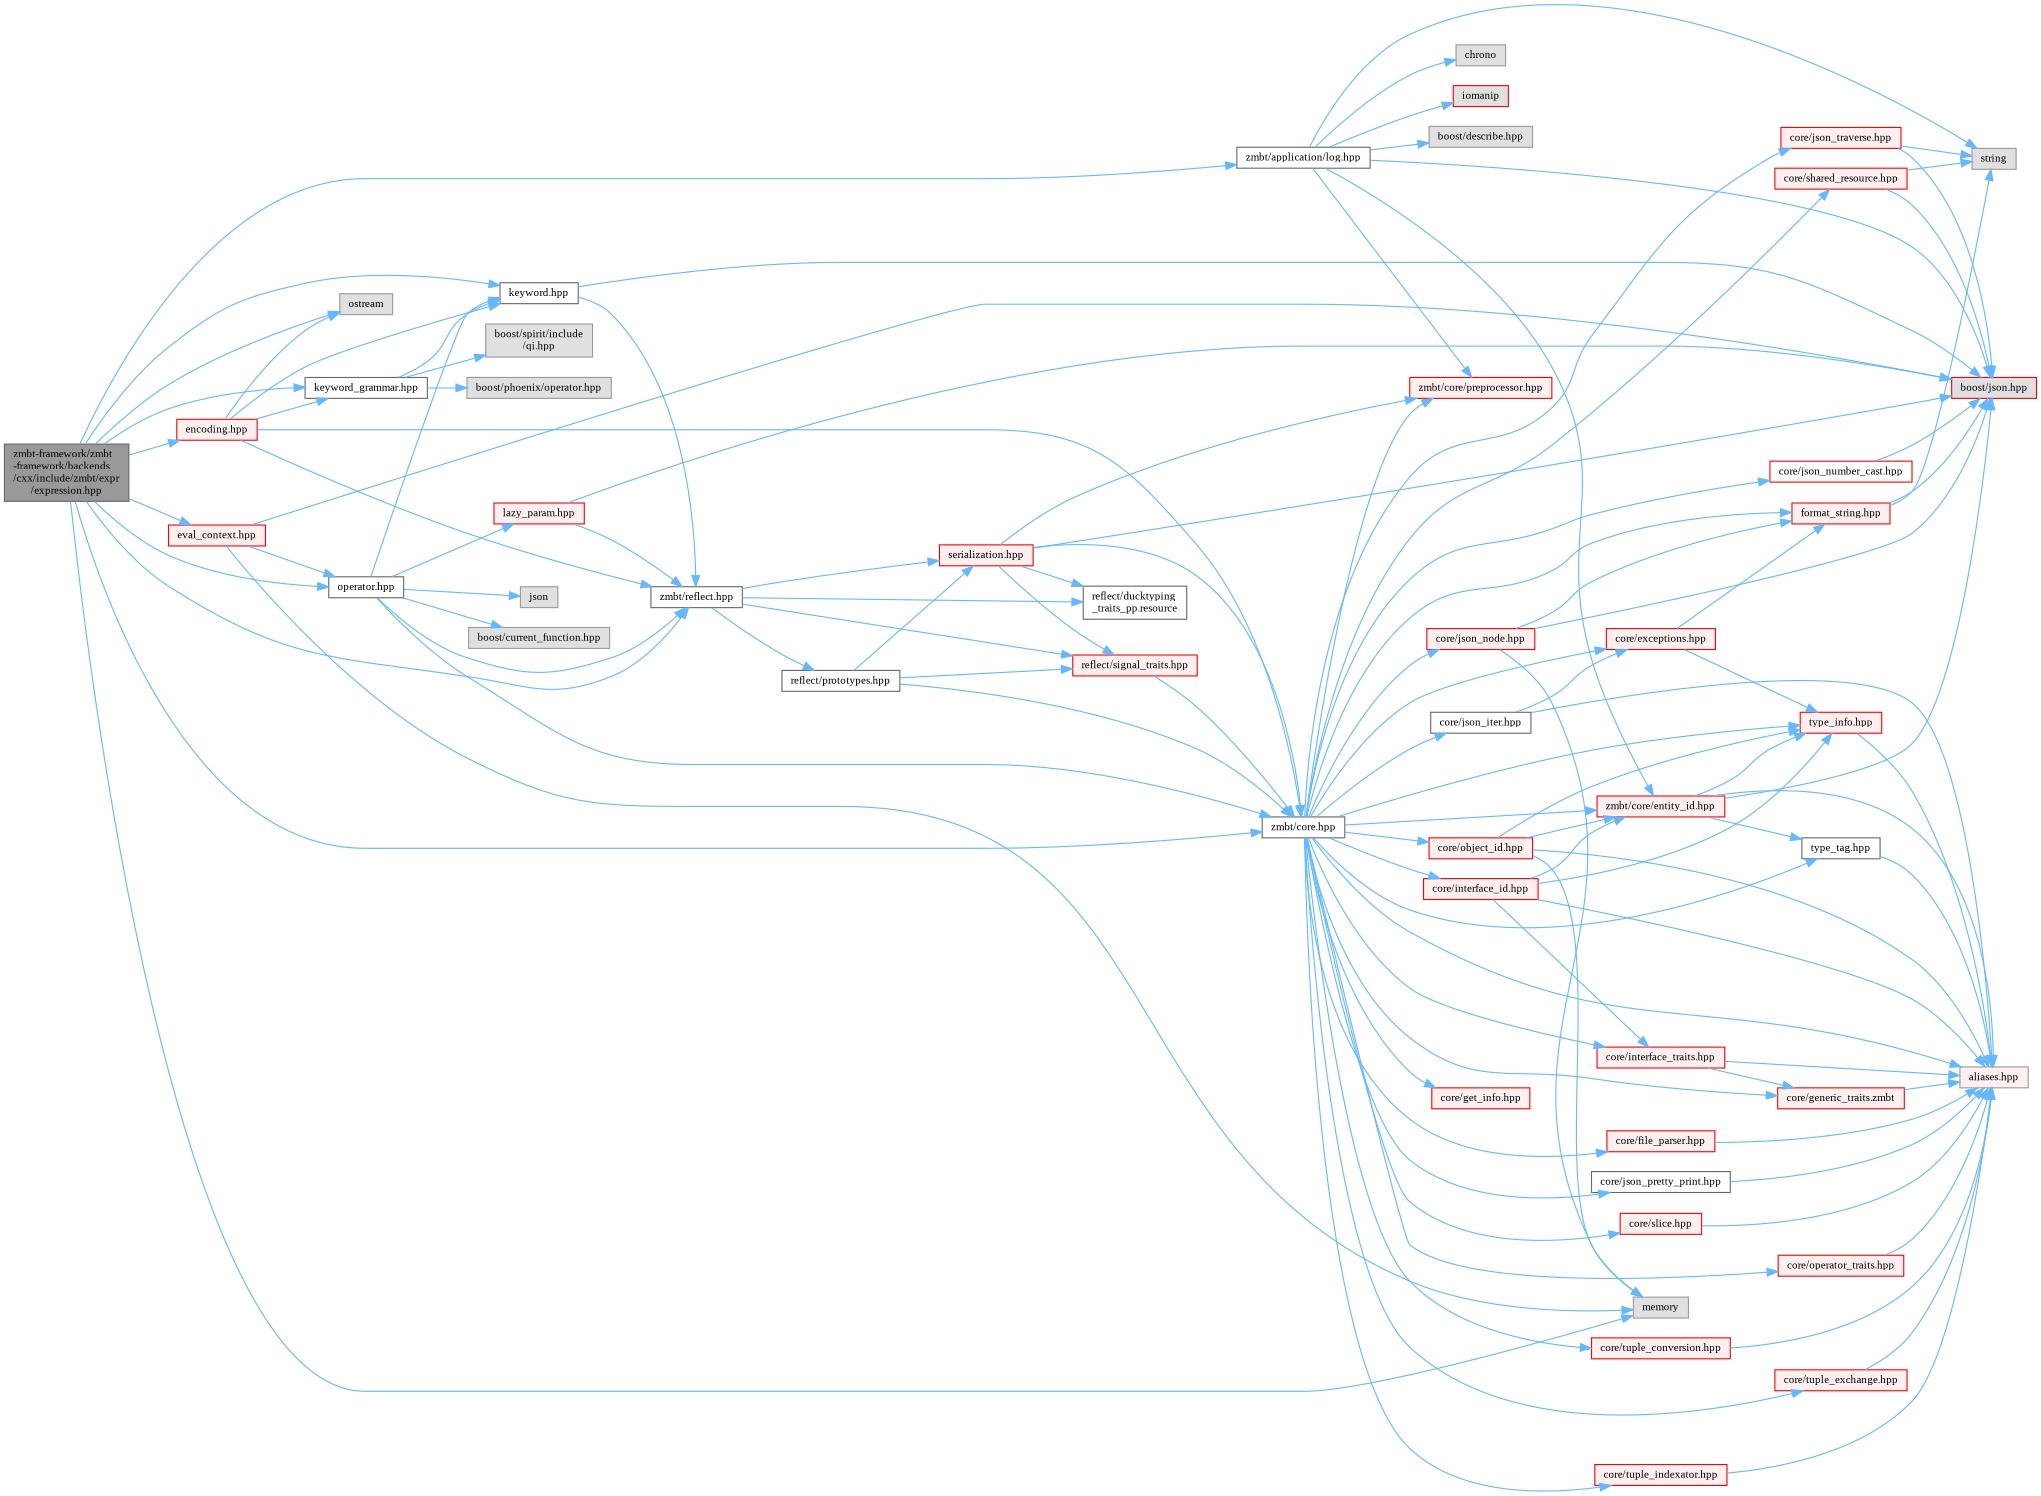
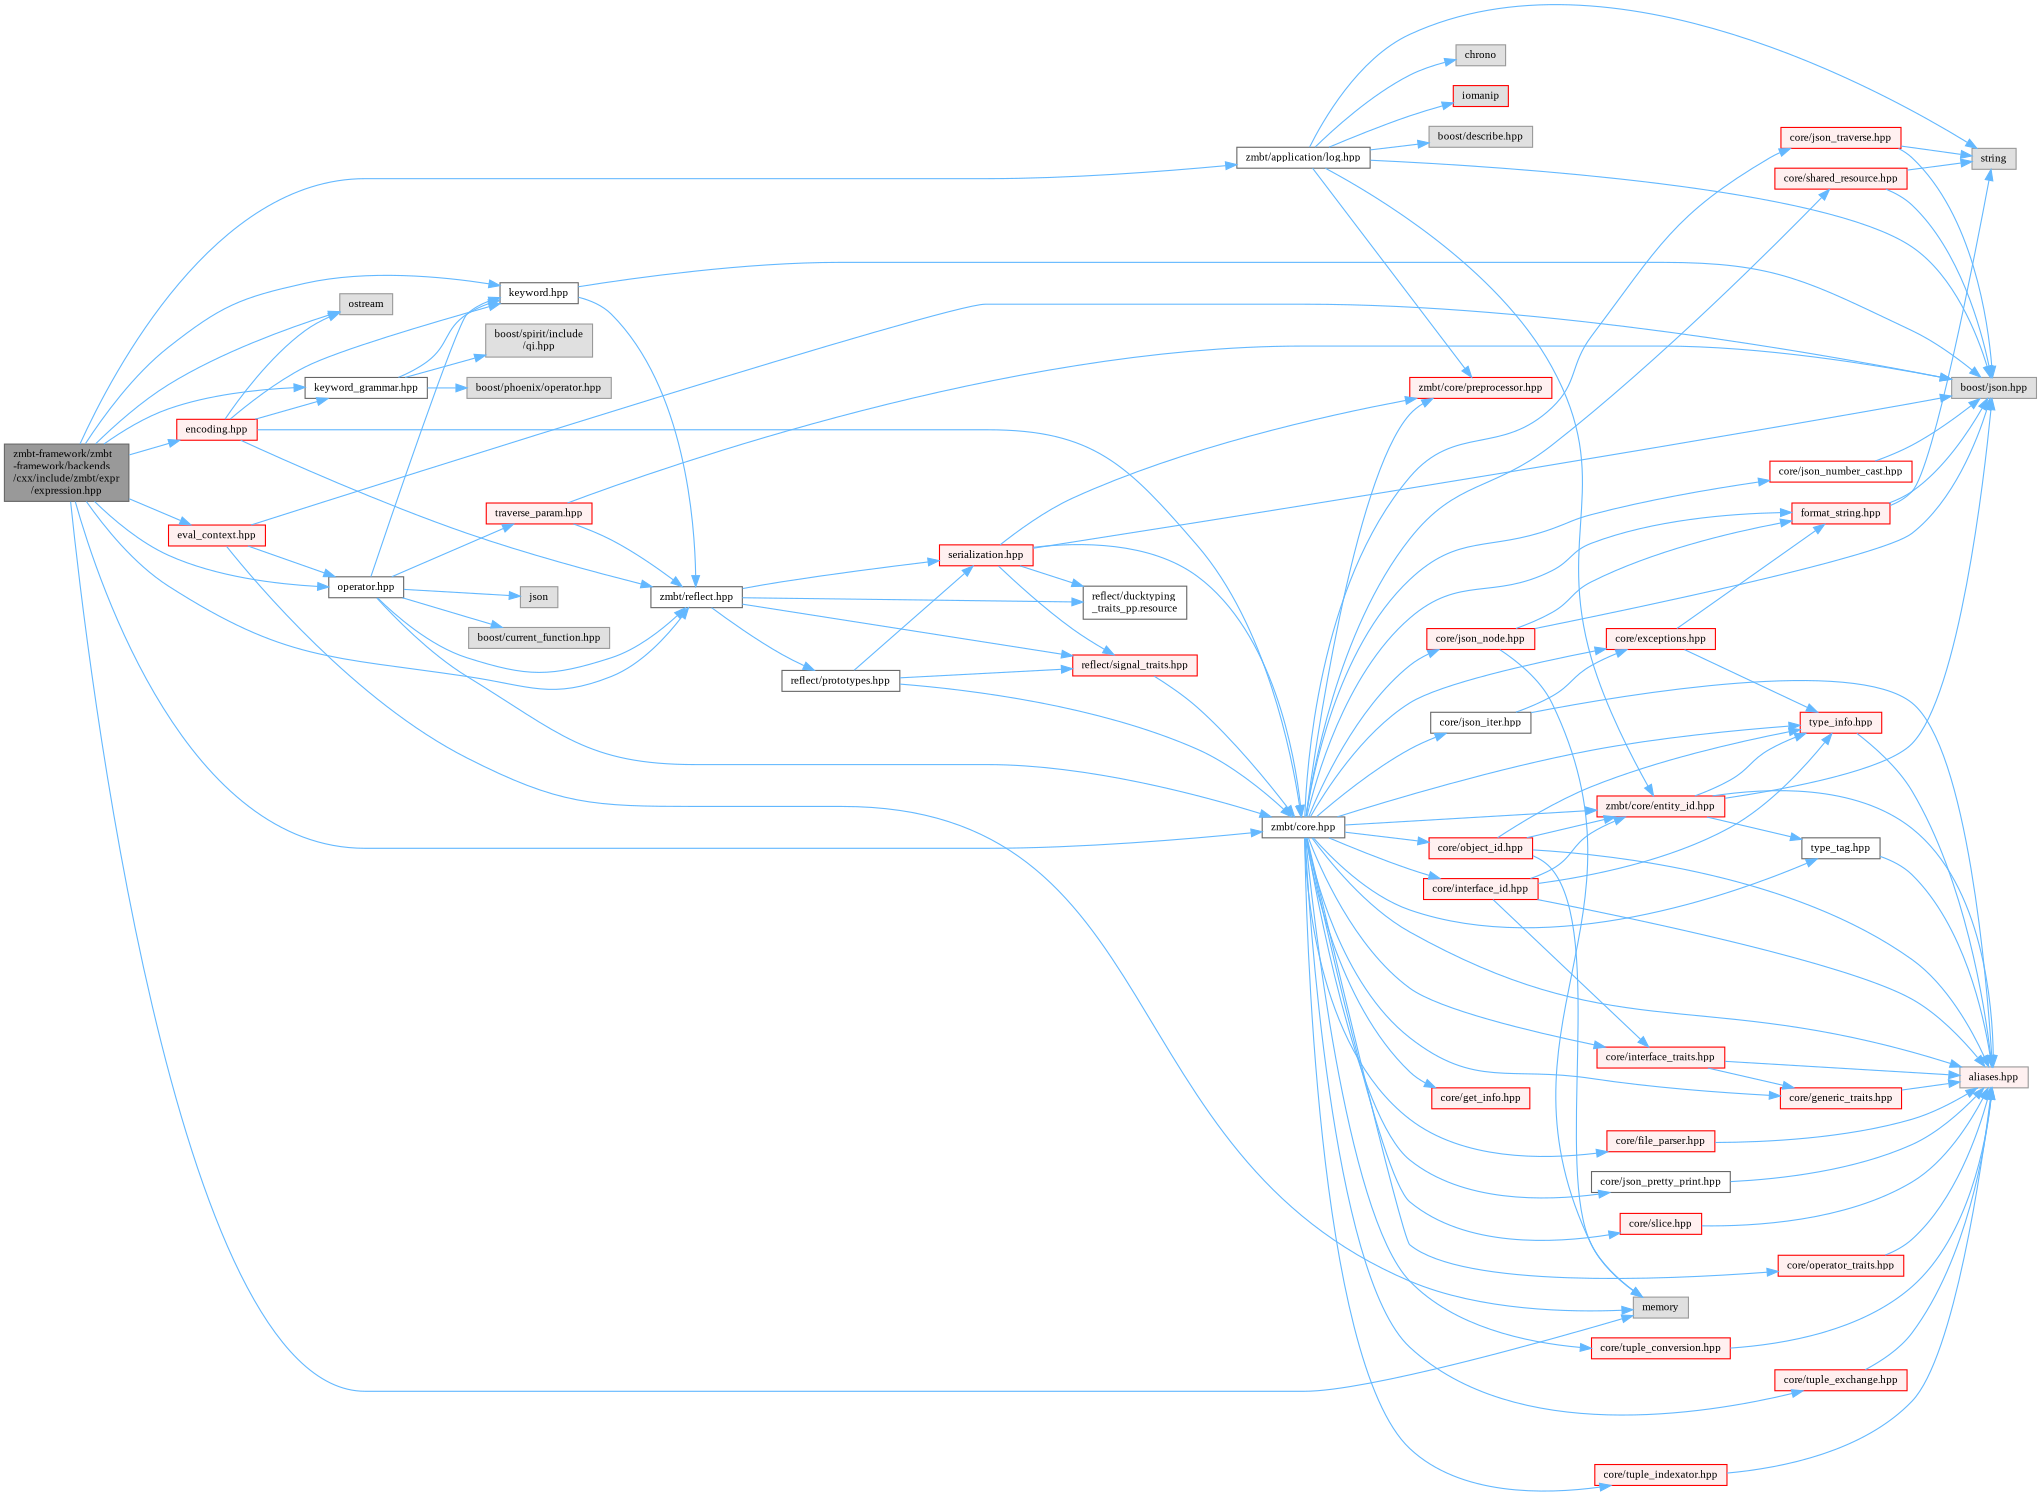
  digraph {
    fontname="Liberation Serif"
    rankdir=LR
    node [color=red fillcolor="#FFF0F0" fontname="Liberation Serif" fontsize=10 shape=box style=filled]
    edge [color=steelblue1 fontname="Liberation Serif" fontsize=10 labelfontname=Helvetica labelfontsize=10 style=solid]
    n1 [color=gray40 fillcolor=grey60 fontcolor=black height=0.2 label="zmbt-framework/zmbt\l-framework/backends\l/cxx/include/zmbt/expr\l/expression.hpp" width=0.4]
    n2 [color=grey60 fillcolor="#E0E0E0" height=0.2 label=memory width=0.4]
    n3 [color=grey60 fillcolor="#E0E0E0" height=0.2 label=ostream width=0.4]
    n4 [color=grey40 fillcolor=white height=0.2 label="zmbt/application/log.hpp" width=0.4]
    n5 [color=grey40 fillcolor=white height=0.2 label="zmbt/core.hpp" width=0.4]
    n6 [color=grey40 fillcolor=white height=0.2 label="zmbt/reflect.hpp" width=0.4]
    n7 [color=grey40 fillcolor=white height=0.2 label="operator.hpp" width=0.4]
    n8 [color=grey40 fillcolor=white height=0.2 label="keyword.hpp" width=0.4]
    n9 [color=grey40 fillcolor=white height=0.2 label="keyword_grammar.hpp" width=0.4]
    n10 [height=0.2 label="encoding.hpp" width=0.4]
    n11 [height=0.2 label="eval_context.hpp" width=0.4]
    n12 [color=grey60 fillcolor="#E0E0E0" height=0.2 label=chrono width=0.4]
    n13 [fillcolor="#E0E0E0" height=0.2 label=iomanip width=0.4]
    n14 [color=grey60 fillcolor="#E0E0E0" height=0.2 label=string width=0.4]
    n15 [color=grey60 fillcolor="#E0E0E0" height=0.2 label="boost/describe.hpp" width=0.4]
-   n16 [fillcolor="#E0E0E0" height=0.2 label="boost/json.hpp" width=0.4]
+   n16 [color=grey60 fillcolor="#E0E0E0" height=0.2 label="boost/json.hpp" width=0.4]
    n17 [height=0.2 label="zmbt/core/preprocessor.hpp" width=0.4]
    n18 [height=0.2 label="zmbt/core/entity_id.hpp" width=0.4]
    n19 [color=grey60 height=0.2 label="aliases.hpp" width=0.4]
    n20 [color=grey40 fillcolor=white height=0.2 label="type_tag.hpp" width=0.4]
    n21 [height=0.2 label="type_info.hpp" width=0.4]
    n22 [height=0.2 label="core/exceptions.hpp" width=0.4]
    n23 [height=0.2 label="format_string.hpp" width=0.4]
    n24 [height=0.2 label="core/file_parser.hpp" width=0.4]
-   n25 [height=0.2 label="core/generic_traits.zmbt" width=0.4]
+   n25 [height=0.2 label="core/generic_traits.hpp" width=0.4]
    n26 [height=0.2 label="core/get_info.hpp" width=0.4]
    n27 [height=0.2 label="core/interface_traits.hpp" width=0.4]
    n28 [color=grey40 fillcolor=white height=0.2 label="core/json_iter.hpp" width=0.4]
    n29 [height=0.2 label="core/json_node.hpp" width=0.4]
    n30 [fillcolor=white height=0.2 label="core/json_number_cast.hpp" width=0.4]
    n31 [height=0.2 label="core/json_traverse.hpp" width=0.4]
    n32 [color=grey40 fillcolor=white height=0.2 label="core/json_pretty_print.hpp" width=0.4]
    n33 [height=0.2 label="core/slice.hpp" width=0.4]
    n34 [height=0.2 label="core/operator_traits.hpp" width=0.4]
    n35 [height=0.2 label="core/shared_resource.hpp" width=0.4]
    n36 [height=0.2 label="core/tuple_conversion.hpp" width=0.4]
    n37 [height=0.2 label="core/tuple_exchange.hpp" width=0.4]
    n38 [height=0.2 label="core/tuple_indexator.hpp" width=0.4]
    n39 [height=0.2 label="core/interface_id.hpp" width=0.4]
    n40 [height=0.2 label="core/object_id.hpp" width=0.4]
    n41 [color=grey40 fillcolor=white height=0.2 label="reflect/ducktyping\l_traits_pp.resource" width=0.4]
    n42 [height=0.2 label="reflect/signal_traits.hpp" width=0.4]
    n43 [color=grey40 fillcolor=white height=0.2 label="reflect/prototypes.hpp" width=0.4]
    n44 [height=0.2 label="serialization.hpp" width=0.4]
    n45 [color=grey60 fillcolor="#E0E0E0" height=0.2 label=json width=0.4]
-   n46 [height=0.2 label="lazy_param.hpp" width=0.4]
+   n46 [height=0.2 label="traverse_param.hpp" width=0.4]
    n47 [color=grey60 fillcolor="#E0E0E0" height=0.2 label="boost/current_function.hpp" width=0.4]
    n48 [color=grey60 fillcolor="#E0E0E0" height=0.2 label="boost/spirit/include\l/qi.hpp" width=0.4]
    n49 [color=grey60 fillcolor="#E0E0E0" height=0.2 label="boost/phoenix/operator.hpp" width=0.4]
    n1 -> n2
    n1 -> n3
    n1 -> n4
    n1 -> n5
    n1 -> n6
    n1 -> n7
    n1 -> n8
    n1 -> n9
    n1 -> n10
    n1 -> n11
    n4 -> n12
    n4 -> n13
    n4 -> n14
    n4 -> n15
    n4 -> n16
    n4 -> n17
    n4 -> n18
    n5 -> n17
    n5 -> n18
    n5 -> n19
    n5 -> n20
    n5 -> n21
    n5 -> n22
    n5 -> n23
    n5 -> n24
    n5 -> n25
    n5 -> n26
    n5 -> n27
    n5 -> n28
    n5 -> n29
    n5 -> n30
    n5 -> n31
    n5 -> n32
    n5 -> n33
    n5 -> n34
    n5 -> n35
    n5 -> n36
    n5 -> n37
    n5 -> n38
    n5 -> n39
    n5 -> n40
    n6 -> n41
    n6 -> n42
    n6 -> n43
    n6 -> n44
    n7 -> n5
    n7 -> n6
    n7 -> n8
    n7 -> n45
    n7 -> n46
    n7 -> n47
    n8 -> n6
    n8 -> n16
    n9 -> n8
    n9 -> n48
    n9 -> n49
    n10 -> n3
    n10 -> n5
    n10 -> n6
    n10 -> n8
    n10 -> n9
    n11 -> n2
    n11 -> n7
    n11 -> n16
    n18 -> n16
    n18 -> n19
    n18 -> n20
    n18 -> n21
    n20 -> n19
    n21 -> n19
    n22 -> n21
    n22 -> n23
    n23 -> n14
    n23 -> n16
    n24 -> n19
    n25 -> n19
    n27 -> n19
    n27 -> n25
    n28 -> n19
    n28 -> n22
    n29 -> n2
    n29 -> n16
    n29 -> n23
    n30 -> n16
    n31 -> n14
    n31 -> n16
    n32 -> n19
    n33 -> n19
    n34 -> n19
    n35 -> n14
    n35 -> n16
    n36 -> n19
    n37 -> n19
    n38 -> n19
    n39 -> n18
    n39 -> n19
    n39 -> n21
    n39 -> n27
    n40 -> n2
    n40 -> n18
    n40 -> n19
    n40 -> n21
    n42 -> n5
    n43 -> n5
    n43 -> n42
    n43 -> n44
    n44 -> n5
    n44 -> n16
    n44 -> n17
    n44 -> n41
    n44 -> n42
    n46 -> n6
    n46 -> n16
  }
